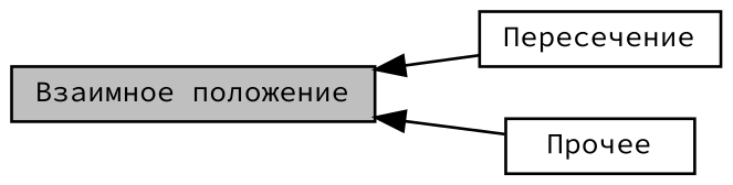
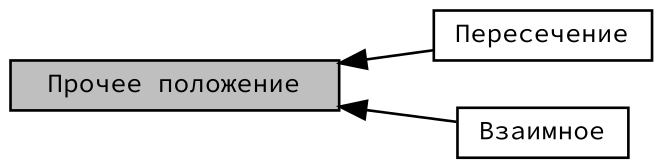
  digraph {
    fontname="Source Code Pro"
    rankdir=LR
    node [color=black fillcolor=white fontname="Source Code Pro" fontsize=10 shape=box style=filled]
    edge [dir=back fontname="Source Code Pro" fontsize=10 labelfontname=Helvetica labelfontsize=10 shape=plaintext style=solid]
    n1 [height=0.2 label="Пересечение" width=0.4]
-   n2 [height=0.2 label="Прочее" width=0.4]
-   n3 [fillcolor=grey75 fontcolor=black height=0.2 label="Взаимное положение" width=0.4]
+   n2 [height=0.2 label="Взаимное" width=0.4]
+   n3 [fillcolor=grey75 fontcolor=black height=0.2 label="Прочее положение" width=0.4]
    n3 -> n1
    n3 -> n2
  }
